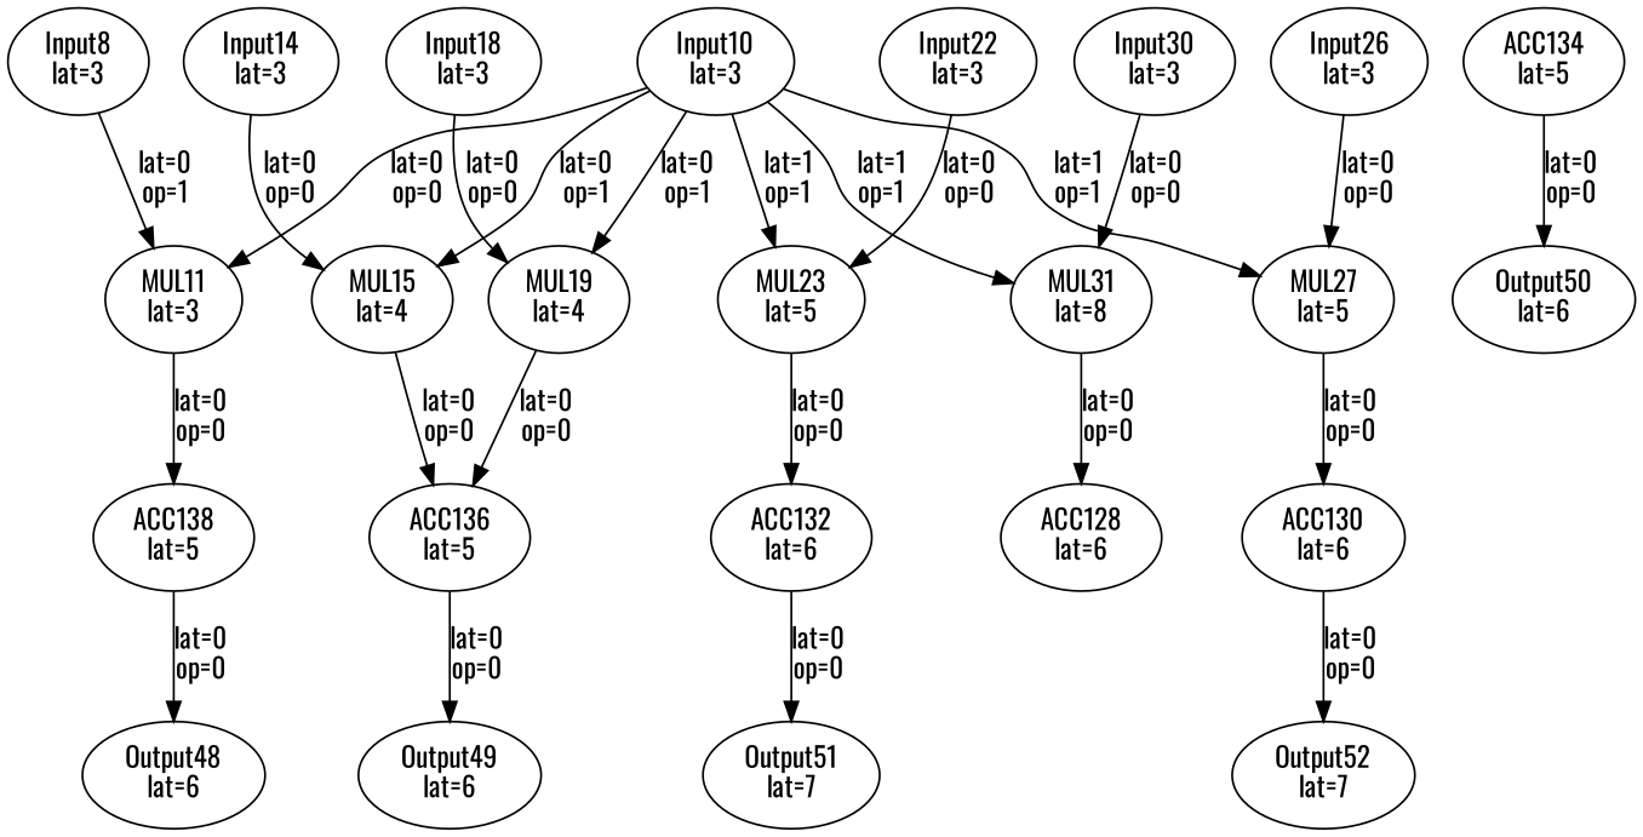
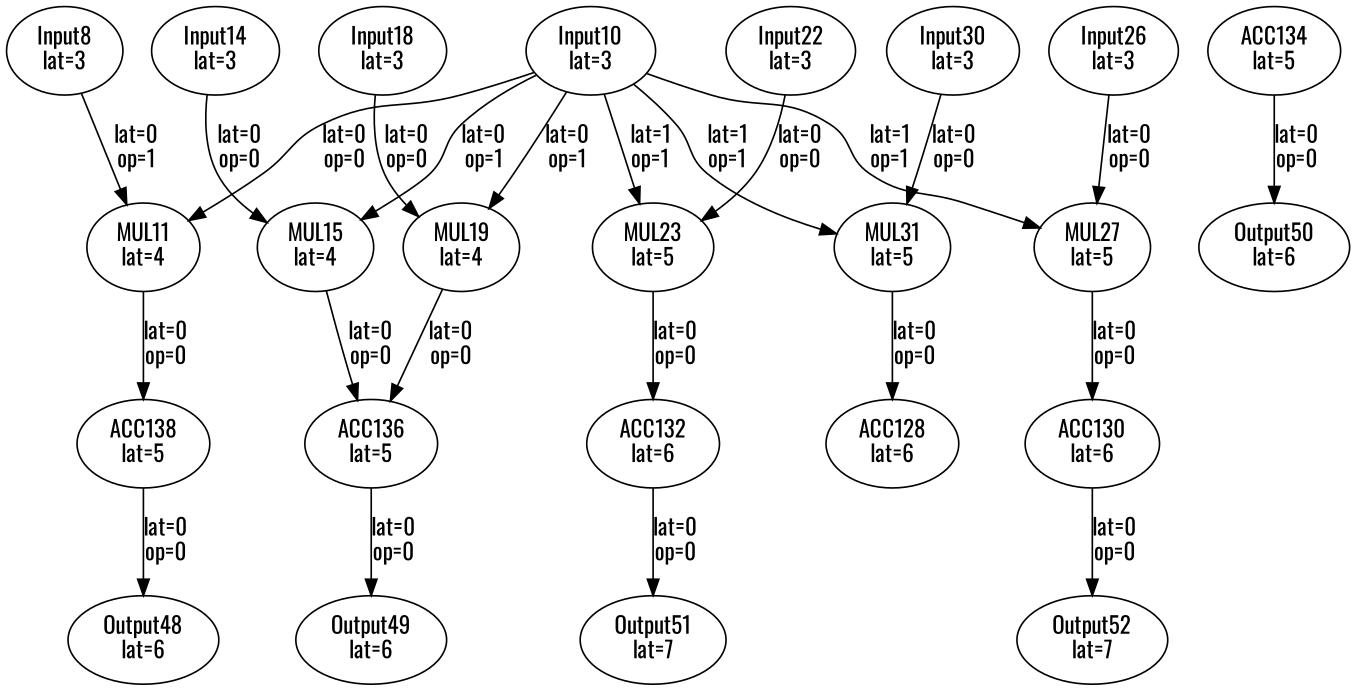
  digraph {
    fontname=Oswald
    node [fontname=Oswald]
    edge [fontname=Oswald]
    Input8 [label="\N\nlat=3"]
-   MUL11 [label="\N\nlat=3"]
+   MUL11 [label="\N\nlat=4"]
    ACC138 [label="\N\nlat=5"]
    Input10 [label="\N\nlat=3"]
    MUL15 [label="\N\nlat=4"]
    MUL19 [label="\N\nlat=4"]
    MUL23 [label="\N\nlat=5"]
    MUL27 [label="\N\nlat=5"]
-   MUL31 [label="\N\nlat=8"]
+   MUL31 [label="\N\nlat=5"]
    ACC136 [label="\N\nlat=5"]
    ACC132 [label="\N\nlat=6"]
    ACC130 [label="\N\nlat=6"]
    ACC128 [label="\N\nlat=6"]
    Output48 [label="\N\nlat=6"]
    Input14 [label="\N\nlat=3"]
    Output49 [label="\N\nlat=6"]
    Input18 [label="\N\nlat=3"]
    ACC134 [label="\N\nlat=5"]
    Output50 [label="\N\nlat=6"]
    Input22 [label="\N\nlat=3"]
    Output51 [label="\N\nlat=7"]
    Input26 [label="\N\nlat=3"]
    Output52 [label="\N\nlat=7"]
    Input30 [label="\N\nlat=3"]
    Input8 -> MUL11 [label="lat=0\nop=1"]
    MUL11 -> ACC138 [label="lat=0\nop=0"]
    ACC138 -> Output48 [label="lat=0\nop=0"]
    Input10 -> MUL11 [label="lat=0\nop=0"]
    Input10 -> MUL15 [label="lat=0\nop=1"]
    Input10 -> MUL19 [label="lat=0\nop=1"]
    Input10 -> MUL23 [label="lat=1\nop=1"]
    Input10 -> MUL27 [label="lat=1\nop=1"]
    Input10 -> MUL31 [label="lat=1\nop=1"]
    MUL15 -> ACC136 [label="lat=0\nop=0"]
    MUL19 -> ACC136 [label="lat=0\nop=0"]
    MUL23 -> ACC132 [label="lat=0\nop=0"]
    MUL27 -> ACC130 [label="lat=0\nop=0"]
    MUL31 -> ACC128 [label="lat=0\nop=0"]
    ACC136 -> Output49 [label="lat=0\nop=0"]
    ACC132 -> Output51 [label="lat=0\nop=0"]
    ACC130 -> Output52 [label="lat=0\nop=0"]
    Input14 -> MUL15 [label="lat=0\nop=0"]
    Input18 -> MUL19 [label="lat=0\nop=0"]
    ACC134 -> Output50 [label="lat=0\nop=0"]
    Input22 -> MUL23 [label="lat=0\nop=0"]
    Input26 -> MUL27 [label="lat=0\nop=0"]
    Input30 -> MUL31 [label="lat=0\nop=0"]
  }
